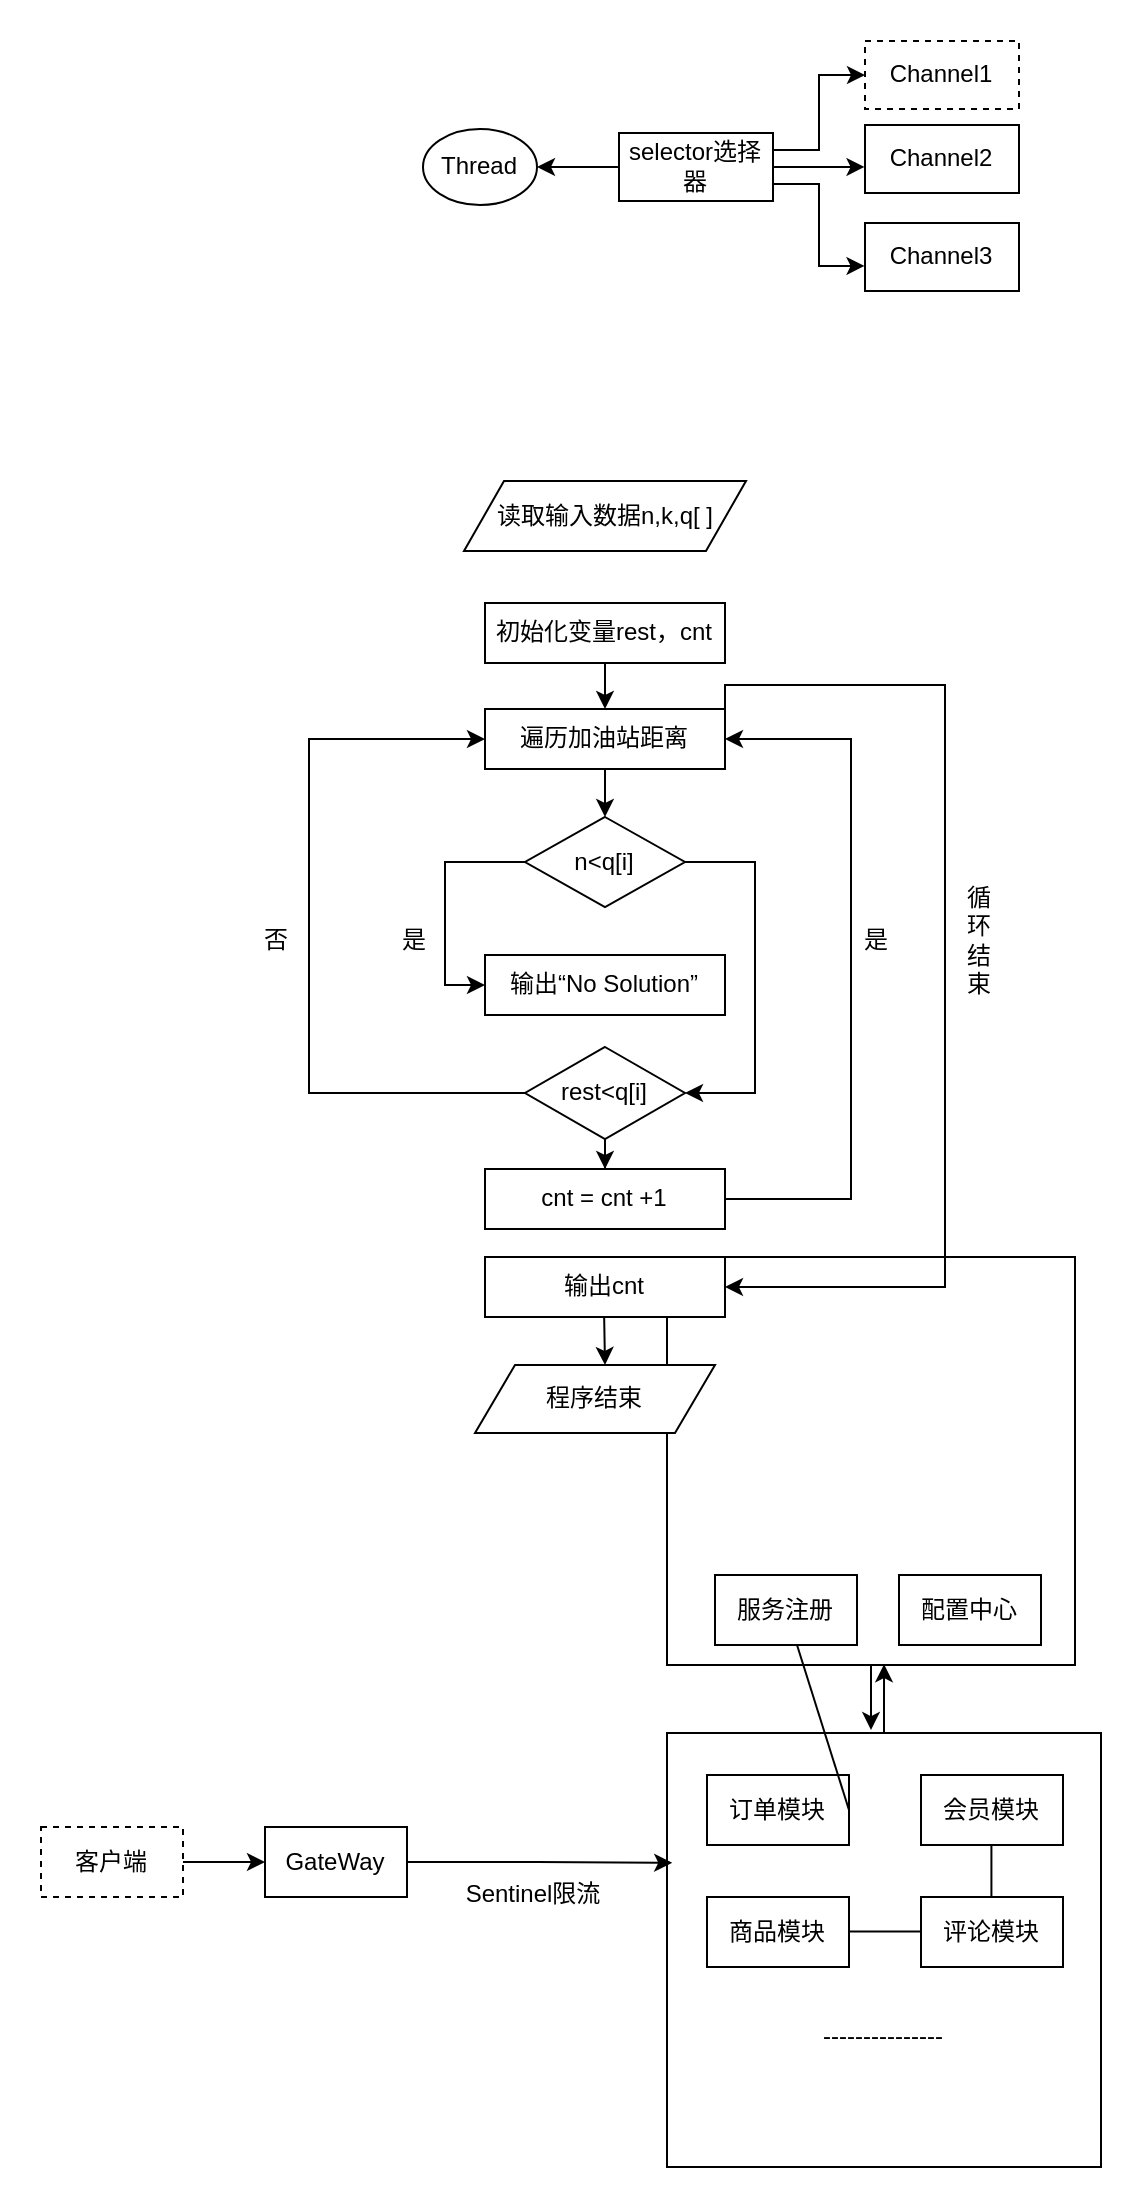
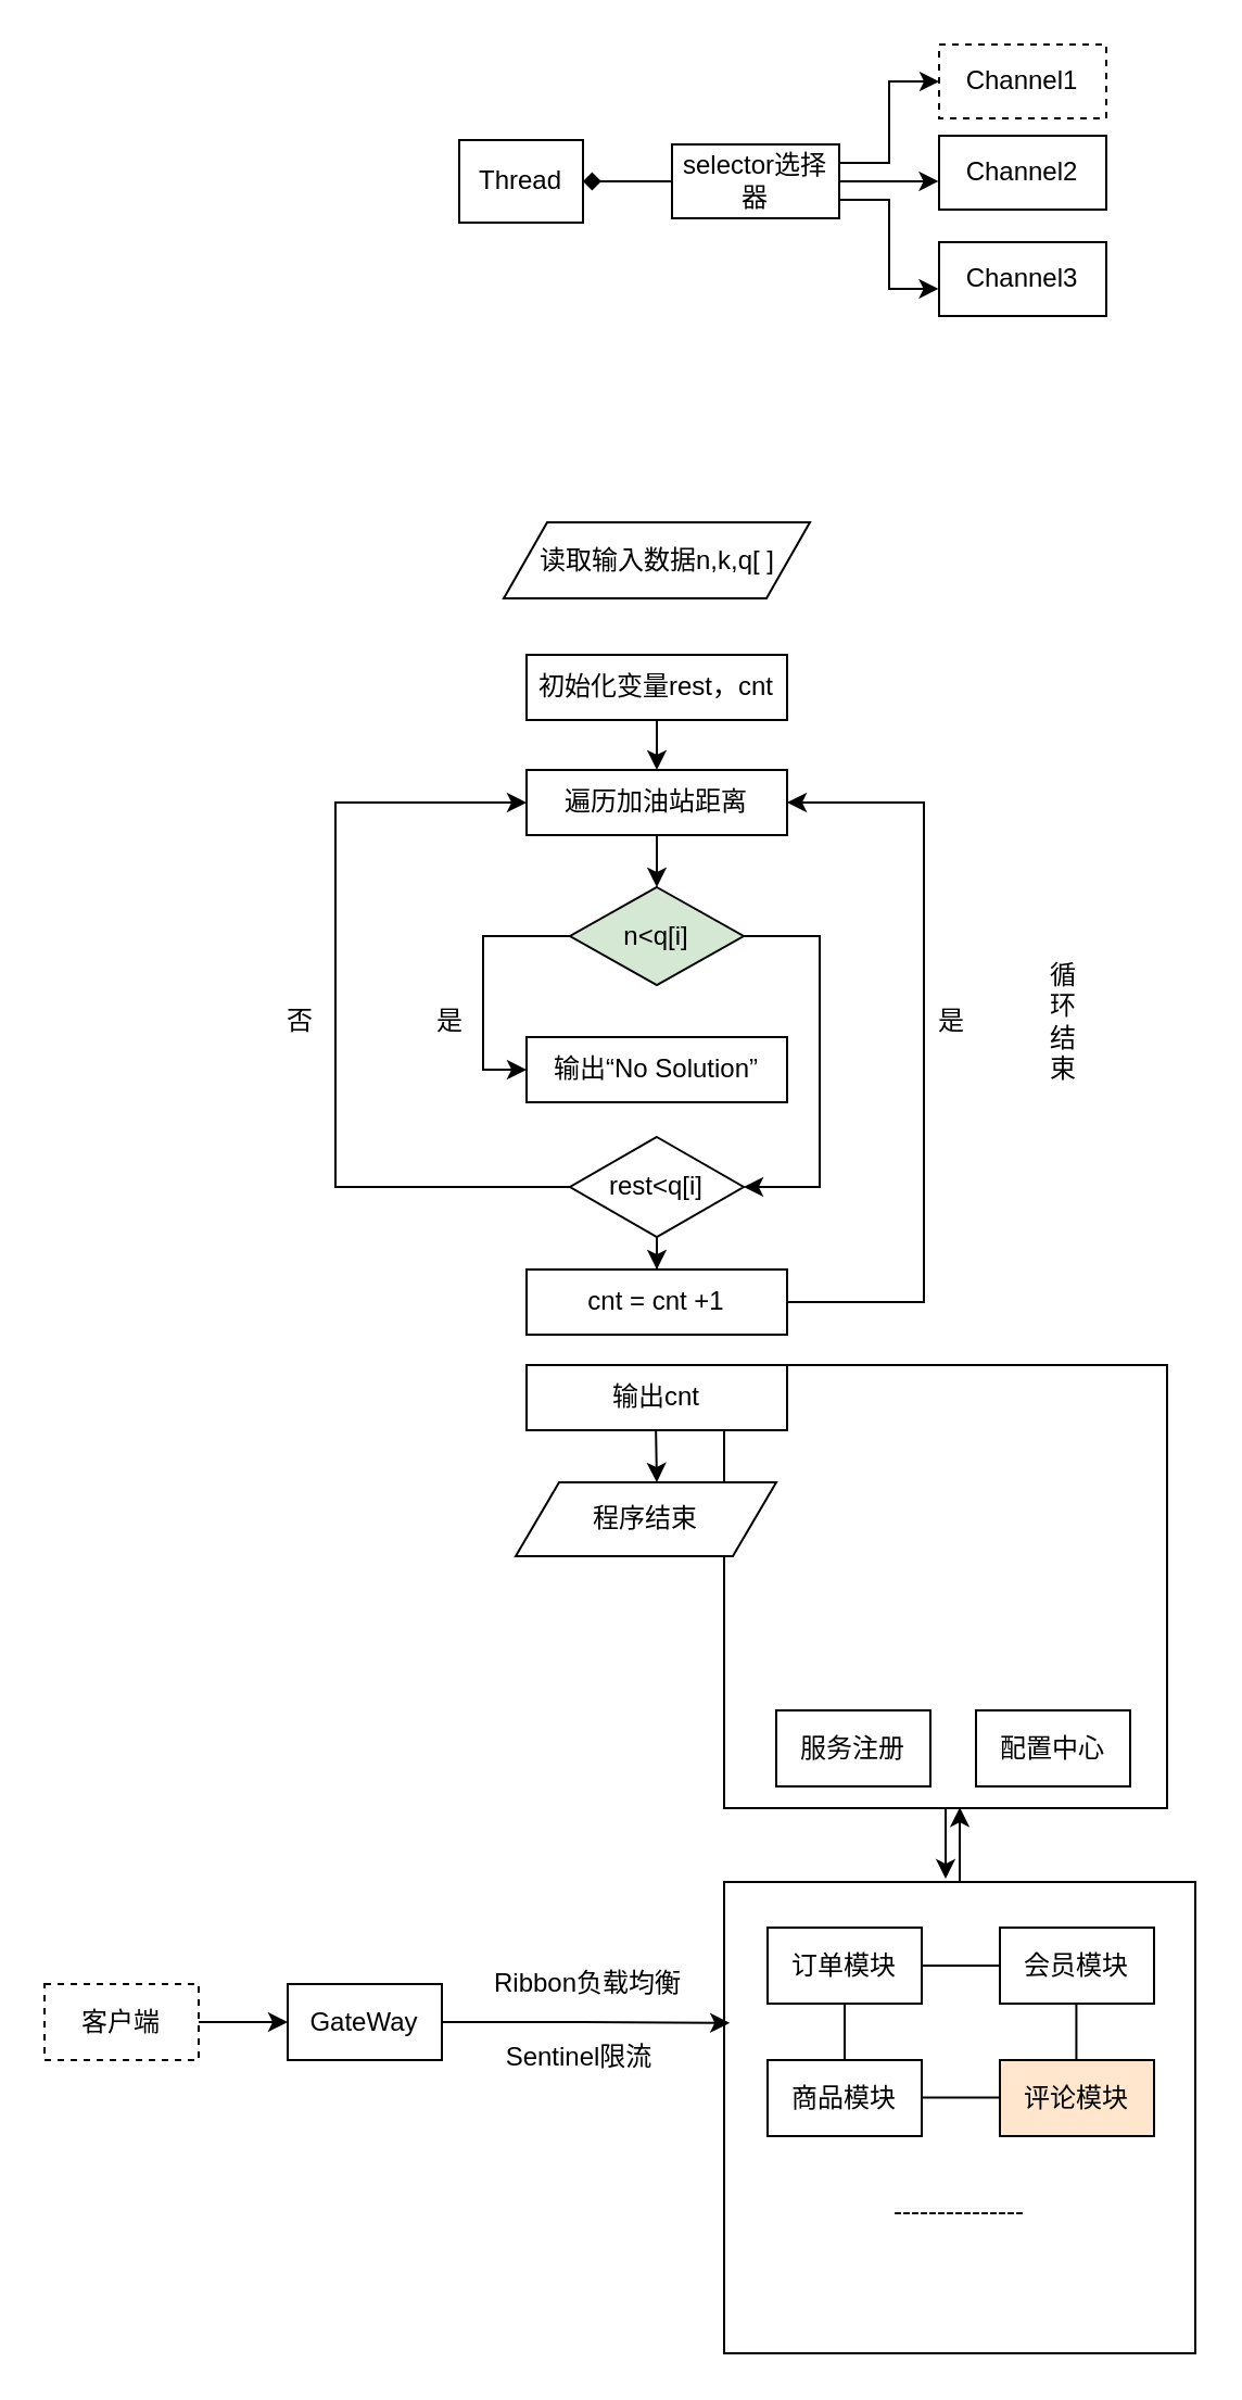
  <mxCell id="0" />
  <mxCell id="1" parent="0" />
  <mxCell id="2" style="edgeStyle=orthogonalEdgeStyle;rounded=0;orthogonalLoop=1;jettySize=auto;html=1;" parent="1" source="3" edge="1"><mxGeometry relative="1" as="geometry"><mxPoint x="435" y="864.514" as="targetPoint" /></mxGeometry></mxCell>
  <mxCell id="3" value="" style="whiteSpace=wrap;html=1;aspect=fixed;" parent="1" vertex="1"><mxGeometry x="333" y="628" width="204" height="204" as="geometry" /></mxCell>
  <mxCell id="4" value="&lt;br&gt;&lt;br&gt;&lt;br&gt;&lt;br&gt;&lt;br&gt;&lt;br&gt;---------------" style="whiteSpace=wrap;html=1;aspect=fixed;" parent="1" vertex="1"><mxGeometry x="333" y="866" width="217" height="217" as="geometry" /></mxCell>
  <mxCell id="5" style="edgeStyle=orthogonalEdgeStyle;rounded=0;orthogonalLoop=1;jettySize=auto;html=1;entryX=0.5;entryY=0;entryDx=0;entryDy=0;" parent="1" source="6" target="9" edge="1"><mxGeometry relative="1" as="geometry" /></mxCell>
  <mxCell id="6" value="初始化变量rest，cnt" style="rounded=0;whiteSpace=wrap;html=1;" parent="1" vertex="1"><mxGeometry x="242" y="301" width="120" height="30" as="geometry" /></mxCell>
  <mxCell id="7" value="" style="edgeStyle=orthogonalEdgeStyle;rounded=0;orthogonalLoop=1;jettySize=auto;html=1;" parent="1" source="9" target="13" edge="1"><mxGeometry relative="1" as="geometry" /></mxCell>
- <mxCell id="8" style="edgeStyle=orthogonalEdgeStyle;rounded=0;orthogonalLoop=1;jettySize=auto;html=1;exitX=1;exitY=0;exitDx=0;exitDy=0;entryX=1;entryY=0.5;entryDx=0;entryDy=0;" parent="1" source="9" target="24" edge="1"><mxGeometry relative="1" as="geometry"><Array as="points"><mxPoint x="362" y="342" /><mxPoint x="472" y="342" /><mxPoint x="472" y="643" /></Array></mxGeometry></mxCell>
  <mxCell id="9" value="遍历加油站距离" style="rounded=0;whiteSpace=wrap;html=1;" parent="1" vertex="1"><mxGeometry x="242" y="354" width="120" height="30" as="geometry" /></mxCell>
  <mxCell id="10" value="读取输入数据n,k,q[ ]" style="shape=parallelogram;perimeter=parallelogramPerimeter;whiteSpace=wrap;html=1;fixedSize=1;" parent="1" vertex="1"><mxGeometry x="231.5" y="240" width="141" height="35" as="geometry" /></mxCell>
  <mxCell id="11" style="edgeStyle=orthogonalEdgeStyle;rounded=0;orthogonalLoop=1;jettySize=auto;html=1;entryX=0;entryY=0.5;entryDx=0;entryDy=0;" parent="1" source="13" target="15" edge="1"><mxGeometry relative="1" as="geometry"><Array as="points"><mxPoint x="222" y="430" /><mxPoint x="222" y="492" /></Array></mxGeometry></mxCell>
  <mxCell id="12" style="edgeStyle=orthogonalEdgeStyle;rounded=0;orthogonalLoop=1;jettySize=auto;html=1;entryX=1;entryY=0.5;entryDx=0;entryDy=0;" parent="1" source="13" target="19" edge="1"><mxGeometry relative="1" as="geometry"><Array as="points"><mxPoint x="377" y="430" /><mxPoint x="377" y="546" /></Array></mxGeometry></mxCell>
- <mxCell id="13" value="n&amp;lt;q[i]" style="rhombus;whiteSpace=wrap;html=1;rounded=0;" parent="1" vertex="1"><mxGeometry x="262" y="408" width="80" height="45" as="geometry" /></mxCell>
+ <mxCell id="13" value="n&amp;lt;q[i]" style="rhombus;whiteSpace=wrap;html=1;rounded=0;fillColor=#d5e8d4;" parent="1" vertex="1"><mxGeometry x="262" y="408" width="80" height="45" as="geometry" /></mxCell>
  <mxCell id="14" value="程序结束" style="shape=parallelogram;perimeter=parallelogramPerimeter;whiteSpace=wrap;html=1;fixedSize=1;" parent="1" vertex="1"><mxGeometry x="237" y="682" width="120" height="34" as="geometry" /></mxCell>
  <mxCell id="15" value="输出“No Solution”" style="rounded=0;whiteSpace=wrap;html=1;" parent="1" vertex="1"><mxGeometry x="242" y="477" width="120" height="30" as="geometry" /></mxCell>
  <mxCell id="16" value="是" style="text;html=1;strokeColor=none;fillColor=none;align=center;verticalAlign=middle;whiteSpace=wrap;rounded=0;" parent="1" vertex="1"><mxGeometry x="177" y="455" width="60" height="30" as="geometry" /></mxCell>
  <mxCell id="17" style="edgeStyle=orthogonalEdgeStyle;rounded=0;orthogonalLoop=1;jettySize=auto;html=1;entryX=0;entryY=0.5;entryDx=0;entryDy=0;" parent="1" source="19" target="9" edge="1"><mxGeometry relative="1" as="geometry"><Array as="points"><mxPoint x="154" y="546" /><mxPoint x="154" y="369" /></Array></mxGeometry></mxCell>
  <mxCell id="18" style="edgeStyle=orthogonalEdgeStyle;rounded=0;orthogonalLoop=1;jettySize=auto;html=1;entryX=0.5;entryY=0;entryDx=0;entryDy=0;" parent="1" source="19" target="22" edge="1"><mxGeometry relative="1" as="geometry" /></mxCell>
  <mxCell id="19" value="rest&amp;lt;q[i]" style="rhombus;whiteSpace=wrap;html=1;" parent="1" vertex="1"><mxGeometry x="262" y="523" width="80" height="46" as="geometry" /></mxCell>
  <mxCell id="20" value="否" style="text;html=1;strokeColor=none;fillColor=none;align=center;verticalAlign=middle;whiteSpace=wrap;rounded=0;" parent="1" vertex="1"><mxGeometry x="108" y="455" width="60" height="30" as="geometry" /></mxCell>
  <mxCell id="21" style="edgeStyle=orthogonalEdgeStyle;rounded=0;orthogonalLoop=1;jettySize=auto;html=1;entryX=1;entryY=0.5;entryDx=0;entryDy=0;" parent="1" source="22" target="9" edge="1"><mxGeometry relative="1" as="geometry"><Array as="points"><mxPoint x="425" y="599" /><mxPoint x="425" y="369" /></Array></mxGeometry></mxCell>
  <mxCell id="22" value="cnt = cnt +1" style="rounded=0;whiteSpace=wrap;html=1;" parent="1" vertex="1"><mxGeometry x="242" y="584" width="120" height="30" as="geometry" /></mxCell>
  <mxCell id="23" value="是" style="text;html=1;strokeColor=none;fillColor=none;align=center;verticalAlign=middle;whiteSpace=wrap;rounded=0;" parent="1" vertex="1"><mxGeometry x="408" y="455" width="60" height="30" as="geometry" /></mxCell>
  <mxCell id="24" value="输出cnt" style="rounded=0;whiteSpace=wrap;html=1;" parent="1" vertex="1"><mxGeometry x="242" y="628" width="120" height="30" as="geometry" /></mxCell>
  <mxCell id="25" style="edgeStyle=orthogonalEdgeStyle;rounded=0;orthogonalLoop=1;jettySize=auto;html=1;" parent="1" edge="1"><mxGeometry relative="1" as="geometry"><mxPoint x="301.58" y="658" as="sourcePoint" /><mxPoint x="302" y="682" as="targetPoint" /></mxGeometry></mxCell>
  <mxCell id="26" value="循环结束" style="text;html=1;strokeColor=none;fillColor=none;align=center;verticalAlign=middle;whiteSpace=wrap;rounded=0;" parent="1" vertex="1"><mxGeometry x="477" y="455" width="25" height="30" as="geometry" /></mxCell>
- <mxCell id="27" value="Thread" style="ellipse;whiteSpace=wrap;html=1;" parent="1" vertex="1"><mxGeometry x="211" y="64" width="57" height="38" as="geometry" /></mxCell>
- <mxCell id="28" style="edgeStyle=orthogonalEdgeStyle;rounded=0;orthogonalLoop=1;jettySize=auto;html=1;entryX=1;entryY=0.5;entryDx=0;entryDy=0;" parent="1" source="30" target="27" edge="1"><mxGeometry relative="1" as="geometry" /></mxCell>
+ <mxCell id="27" value="Thread" style="rounded=0;whiteSpace=wrap;html=1;" parent="1" vertex="1"><mxGeometry x="211" y="64" width="57" height="38" as="geometry" /></mxCell>
+ <mxCell id="28" style="edgeStyle=orthogonalEdgeStyle;rounded=0;orthogonalLoop=1;jettySize=auto;html=1;entryX=1;entryY=0.5;entryDx=0;entryDy=0;endArrow=diamond;" parent="1" source="30" target="27" edge="1"><mxGeometry relative="1" as="geometry" /></mxCell>
  <mxCell id="29" style="edgeStyle=orthogonalEdgeStyle;rounded=0;orthogonalLoop=1;jettySize=auto;html=1;exitX=1;exitY=0.25;exitDx=0;exitDy=0;entryX=0;entryY=0.5;entryDx=0;entryDy=0;" parent="1" source="30" target="33" edge="1"><mxGeometry relative="1" as="geometry" /></mxCell>
  <mxCell id="30" value="selector选择器" style="rounded=0;whiteSpace=wrap;html=1;" parent="1" vertex="1"><mxGeometry x="309" y="66" width="77" height="34" as="geometry" /></mxCell>
  <mxCell id="31" value="Channel3" style="rounded=0;whiteSpace=wrap;html=1;" parent="1" vertex="1"><mxGeometry x="432" y="111" width="77" height="34" as="geometry" /></mxCell>
  <mxCell id="32" value="Channel2" style="rounded=0;whiteSpace=wrap;html=1;" parent="1" vertex="1"><mxGeometry x="432" y="62" width="77" height="34" as="geometry" /></mxCell>
  <mxCell id="33" value="Channel1" style="rounded=0;whiteSpace=wrap;html=1;dashed=1;" parent="1" vertex="1"><mxGeometry x="432" y="20" width="77" height="34" as="geometry" /></mxCell>
  <mxCell id="34" style="edgeStyle=orthogonalEdgeStyle;rounded=0;orthogonalLoop=1;jettySize=auto;html=1;exitX=1;exitY=0.5;exitDx=0;exitDy=0;entryX=-0.003;entryY=0.617;entryDx=0;entryDy=0;entryPerimeter=0;" parent="1" source="30" target="32" edge="1"><mxGeometry relative="1" as="geometry" /></mxCell>
  <mxCell id="35" style="edgeStyle=orthogonalEdgeStyle;rounded=0;orthogonalLoop=1;jettySize=auto;html=1;exitX=1;exitY=0.75;exitDx=0;exitDy=0;entryX=-0.003;entryY=0.631;entryDx=0;entryDy=0;entryPerimeter=0;" parent="1" source="30" target="31" edge="1"><mxGeometry relative="1" as="geometry" /></mxCell>
  <mxCell id="36" style="edgeStyle=orthogonalEdgeStyle;rounded=0;orthogonalLoop=1;jettySize=auto;html=1;entryX=0;entryY=0.5;entryDx=0;entryDy=0;" parent="1" source="37" target="42" edge="1"><mxGeometry relative="1" as="geometry" /></mxCell>
  <mxCell id="37" value="客户端" style="rounded=0;whiteSpace=wrap;html=1;dashed=1;" parent="1" vertex="1"><mxGeometry x="20" y="913" width="71" height="35" as="geometry" /></mxCell>
- <mxCell id="38" value="评论模块" style="rounded=0;whiteSpace=wrap;html=1;" parent="1" vertex="1"><mxGeometry x="460" y="948" width="71" height="35" as="geometry" /></mxCell>
+ <mxCell id="38" value="评论模块" style="rounded=0;whiteSpace=wrap;html=1;fillColor=#ffe6cc;" parent="1" vertex="1"><mxGeometry x="460" y="948" width="71" height="35" as="geometry" /></mxCell>
  <mxCell id="39" value="商品模块" style="rounded=0;whiteSpace=wrap;html=1;" parent="1" vertex="1"><mxGeometry x="353" y="948" width="71" height="35" as="geometry" /></mxCell>
  <mxCell id="40" value="会员模块" style="rounded=0;whiteSpace=wrap;html=1;" parent="1" vertex="1"><mxGeometry x="460" y="887" width="71" height="35" as="geometry" /></mxCell>
  <mxCell id="41" value="订单模块" style="rounded=0;whiteSpace=wrap;html=1;" parent="1" vertex="1"><mxGeometry x="353" y="887" width="71" height="35" as="geometry" /></mxCell>
  <mxCell id="42" value="GateWay" style="rounded=0;whiteSpace=wrap;html=1;" parent="1" vertex="1"><mxGeometry x="132" y="913" width="71" height="35" as="geometry" /></mxCell>
  <mxCell id="43" value="服务注册" style="rounded=0;whiteSpace=wrap;html=1;" parent="1" vertex="1"><mxGeometry x="357" y="787" width="71" height="35" as="geometry" /></mxCell>
  <mxCell id="44" value="配置中心" style="rounded=0;whiteSpace=wrap;html=1;" parent="1" vertex="1"><mxGeometry x="449" y="787" width="71" height="35" as="geometry" /></mxCell>
  <mxCell id="45" style="edgeStyle=orthogonalEdgeStyle;rounded=0;orthogonalLoop=1;jettySize=auto;html=1;entryX=0.012;entryY=0.299;entryDx=0;entryDy=0;entryPerimeter=0;" parent="1" source="42" target="4" edge="1"><mxGeometry relative="1" as="geometry" /></mxCell>
  <mxCell id="46" value="Sentinel限流" style="text;html=1;strokeColor=none;fillColor=none;align=center;verticalAlign=middle;whiteSpace=wrap;rounded=0;" parent="1" vertex="1"><mxGeometry x="228" y="932" width="77" height="30" as="geometry" /></mxCell>
- <mxCell id="48" value="" style="endArrow=none;html=1;rounded=0;exitX=1;exitY=0.5;exitDx=0;exitDy=0;" parent="1" source="41" target="43" edge="1"><mxGeometry width="50" height="50" relative="1" as="geometry"><mxPoint x="425.88" y="904.5" as="sourcePoint" /><mxPoint x="444.13" y="956.5" as="targetPoint" /></mxGeometry></mxCell>
+ <mxCell id="47" value="Ribbon负载均衡" style="text;html=1;strokeColor=none;fillColor=none;align=center;verticalAlign=middle;whiteSpace=wrap;rounded=0;" parent="1" vertex="1"><mxGeometry x="222" y="898" width="97" height="30" as="geometry" /></mxCell>
+ <mxCell id="48" value="" style="endArrow=none;html=1;rounded=0;exitX=1;exitY=0.5;exitDx=0;exitDy=0;entryX=0;entryY=0.5;entryDx=0;entryDy=0;" parent="1" source="41" target="40" edge="1"><mxGeometry width="50" height="50" relative="1" as="geometry"><mxPoint x="425.88" y="904.5" as="sourcePoint" /><mxPoint x="444.13" y="956.5" as="targetPoint" /></mxGeometry></mxCell>
  <mxCell id="49" value="" style="endArrow=none;html=1;rounded=0;exitX=1;exitY=0.5;exitDx=0;exitDy=0;entryX=0;entryY=0.5;entryDx=0;entryDy=0;" parent="1" edge="1"><mxGeometry width="50" height="50" relative="1" as="geometry"><mxPoint x="423.5" y="965.21" as="sourcePoint" /><mxPoint x="459.5" y="965.21" as="targetPoint" /></mxGeometry></mxCell>
+ <mxCell id="50" value="" style="endArrow=none;html=1;rounded=0;exitX=0.5;exitY=0;exitDx=0;exitDy=0;entryX=0.5;entryY=1;entryDx=0;entryDy=0;" parent="1" source="39" target="41" edge="1"><mxGeometry width="50" height="50" relative="1" as="geometry"><mxPoint x="370.5" y="935" as="sourcePoint" /><mxPoint x="401" y="935" as="targetPoint" /></mxGeometry></mxCell>
  <mxCell id="51" value="" style="endArrow=none;html=1;rounded=0;exitX=0.5;exitY=0;exitDx=0;exitDy=0;entryX=0.5;entryY=1;entryDx=0;entryDy=0;" parent="1" edge="1"><mxGeometry width="50" height="50" relative="1" as="geometry"><mxPoint x="495.21" y="948" as="sourcePoint" /><mxPoint x="495.21" y="922" as="targetPoint" /></mxGeometry></mxCell>
  <mxCell id="52" style="edgeStyle=orthogonalEdgeStyle;rounded=0;orthogonalLoop=1;jettySize=auto;html=1;entryX=0.532;entryY=0.998;entryDx=0;entryDy=0;entryPerimeter=0;" parent="1" source="4" target="3" edge="1"><mxGeometry relative="1" as="geometry" /></mxCell>
